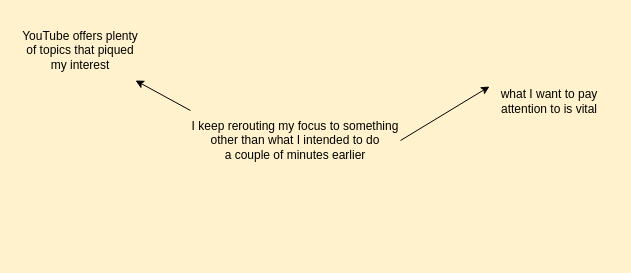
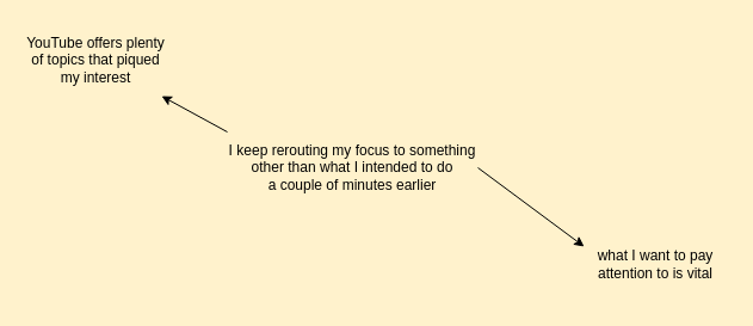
  <mxCell id="0" />
  <mxCell id="1" parent="0" />
  <mxCell id="2" value="YouTube offers plenty of topics that piqued my interest" style="whiteSpace=wrap;html=1;strokeColor=none;fillColor=none;" vertex="1" parent="1"><mxGeometry x="20" y="20" width="120" height="60" as="geometry" /></mxCell>
  <mxCell id="3" style="edgeStyle=none;rounded=0;orthogonalLoop=1;jettySize=auto;html=1;exitX=0;exitY=0;exitDx=0;exitDy=0;" edge="1" parent="1" source="5" target="2"><mxGeometry relative="1" as="geometry" /></mxCell>
  <mxCell id="4" style="edgeStyle=none;rounded=0;orthogonalLoop=1;jettySize=auto;html=1;exitX=1;exitY=0.5;exitDx=0;exitDy=0;entryX=0;entryY=0.25;entryDx=0;entryDy=0;" edge="1" parent="1" source="5" target="6"><mxGeometry relative="1" as="geometry" /></mxCell>
  <mxCell id="5" value="I keep rerouting my focus to something&lt;br&gt;other than what I intended to do&lt;br&gt;a couple of minutes earlier" style="whiteSpace=wrap;html=1;fillColor=none;strokeColor=none;" vertex="1" parent="1"><mxGeometry x="190" y="110" width="210" height="60" as="geometry" /></mxCell>
- <mxCell id="6" value="what I want to pay attention to is vital" style="whiteSpace=wrap;html=1;fillColor=none;strokeColor=none;" vertex="1" parent="1"><mxGeometry x="489" y="71" width="120" height="60" as="geometry" /></mxCell>
+ <mxCell id="6" value="what I want to pay attention to is vital" style="whiteSpace=wrap;html=1;fillColor=none;strokeColor=none;" vertex="1" parent="1"><mxGeometry x="489" y="191" width="120" height="60" as="geometry" /></mxCell>
